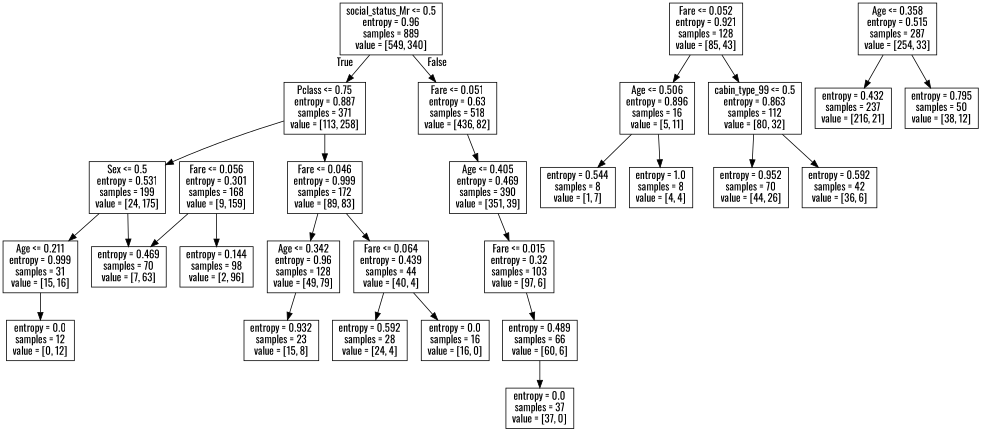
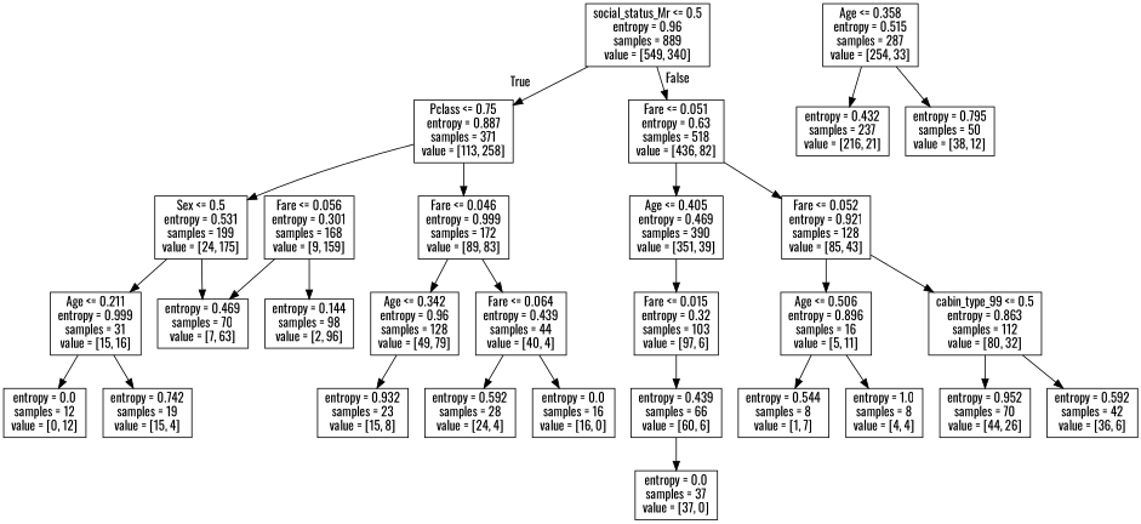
  digraph {
    fontname=Oswald
    node [fontname=Oswald shape=box]
    edge [fontname=Oswald]
    n1 [label="social_status_Mr <= 0.5\nentropy = 0.96\nsamples = 889\nvalue = [549, 340]"]
    n2 [label="Pclass <= 0.75\nentropy = 0.887\nsamples = 371\nvalue = [113, 258]"]
    n3 [label="Fare <= 0.051\nentropy = 0.63\nsamples = 518\nvalue = [436, 82]"]
    n4 [label="Sex <= 0.5\nentropy = 0.531\nsamples = 199\nvalue = [24, 175]"]
    n5 [label="Fare <= 0.046\nentropy = 0.999\nsamples = 172\nvalue = [89, 83]"]
    n6 [label="Age <= 0.405\nentropy = 0.469\nsamples = 390\nvalue = [351, 39]"]
    n7 [label="Fare <= 0.052\nentropy = 0.921\nsamples = 128\nvalue = [85, 43]"]
    n8 [label="Age <= 0.211\nentropy = 0.999\nsamples = 31\nvalue = [15, 16]"]
    n9 [label="entropy = 0.469\nsamples = 70\nvalue = [7, 63]"]
    n10 [label="Age <= 0.342\nentropy = 0.96\nsamples = 128\nvalue = [49, 79]"]
    n11 [label="Fare <= 0.064\nentropy = 0.439\nsamples = 44\nvalue = [40, 4]"]
    n12 [label="entropy = 0.0\nsamples = 12\nvalue = [0, 12]"]
+   n13 [label="entropy = 0.742\nsamples = 19\nvalue = [15, 4]"]
    n14 [label="Fare <= 0.056\nentropy = 0.301\nsamples = 168\nvalue = [9, 159]"]
    n15 [label="entropy = 0.144\nsamples = 98\nvalue = [2, 96]"]
    n16 [label="entropy = 0.932\nsamples = 23\nvalue = [15, 8]"]
    n17 [label="entropy = 0.592\nsamples = 28\nvalue = [24, 4]"]
    n18 [label="entropy = 0.0\nsamples = 16\nvalue = [16, 0]"]
    n19 [label="Fare <= 0.015\nentropy = 0.32\nsamples = 103\nvalue = [97, 6]"]
    n20 [label="Age <= 0.506\nentropy = 0.896\nsamples = 16\nvalue = [5, 11]"]
    n21 [label="cabin_type_99 <= 0.5\nentropy = 0.863\nsamples = 112\nvalue = [80, 32]"]
    n22 [label="Age <= 0.358\nentropy = 0.515\nsamples = 287\nvalue = [254, 33]"]
    n23 [label="entropy = 0.432\nsamples = 237\nvalue = [216, 21]"]
    n24 [label="entropy = 0.795\nsamples = 50\nvalue = [38, 12]"]
-   n25 [label="entropy = 0.489\nsamples = 66\nvalue = [60, 6]"]
+   n25 [label="entropy = 0.439\nsamples = 66\nvalue = [60, 6]"]
    n26 [label="entropy = 0.0\nsamples = 37\nvalue = [37, 0]"]
    n27 [label="entropy = 0.544\nsamples = 8\nvalue = [1, 7]"]
    n28 [label="entropy = 1.0\nsamples = 8\nvalue = [4, 4]"]
    n29 [label="entropy = 0.952\nsamples = 70\nvalue = [44, 26]"]
    n30 [label="entropy = 0.592\nsamples = 42\nvalue = [36, 6]"]
    n1 -> n2 [headlabel=True labelangle=45 labeldistance=2.5]
    n1 -> n3 [headlabel=False labelangle=-45 labeldistance=2.5]
    n2 -> n4
    n2 -> n5
    n3 -> n6
+   n3 -> n7
    n4 -> n8
    n4 -> n9
    n5 -> n10
    n5 -> n11
    n6 -> n19
    n7 -> n20
    n7 -> n21
    n8 -> n12
+   n8 -> n13
    n10 -> n16
    n11 -> n17
    n11 -> n18
    n14 -> n9
    n14 -> n15
    n19 -> n25
    n20 -> n27
    n20 -> n28
    n21 -> n29
    n21 -> n30
    n22 -> n23
    n22 -> n24
    n25 -> n26
  }
